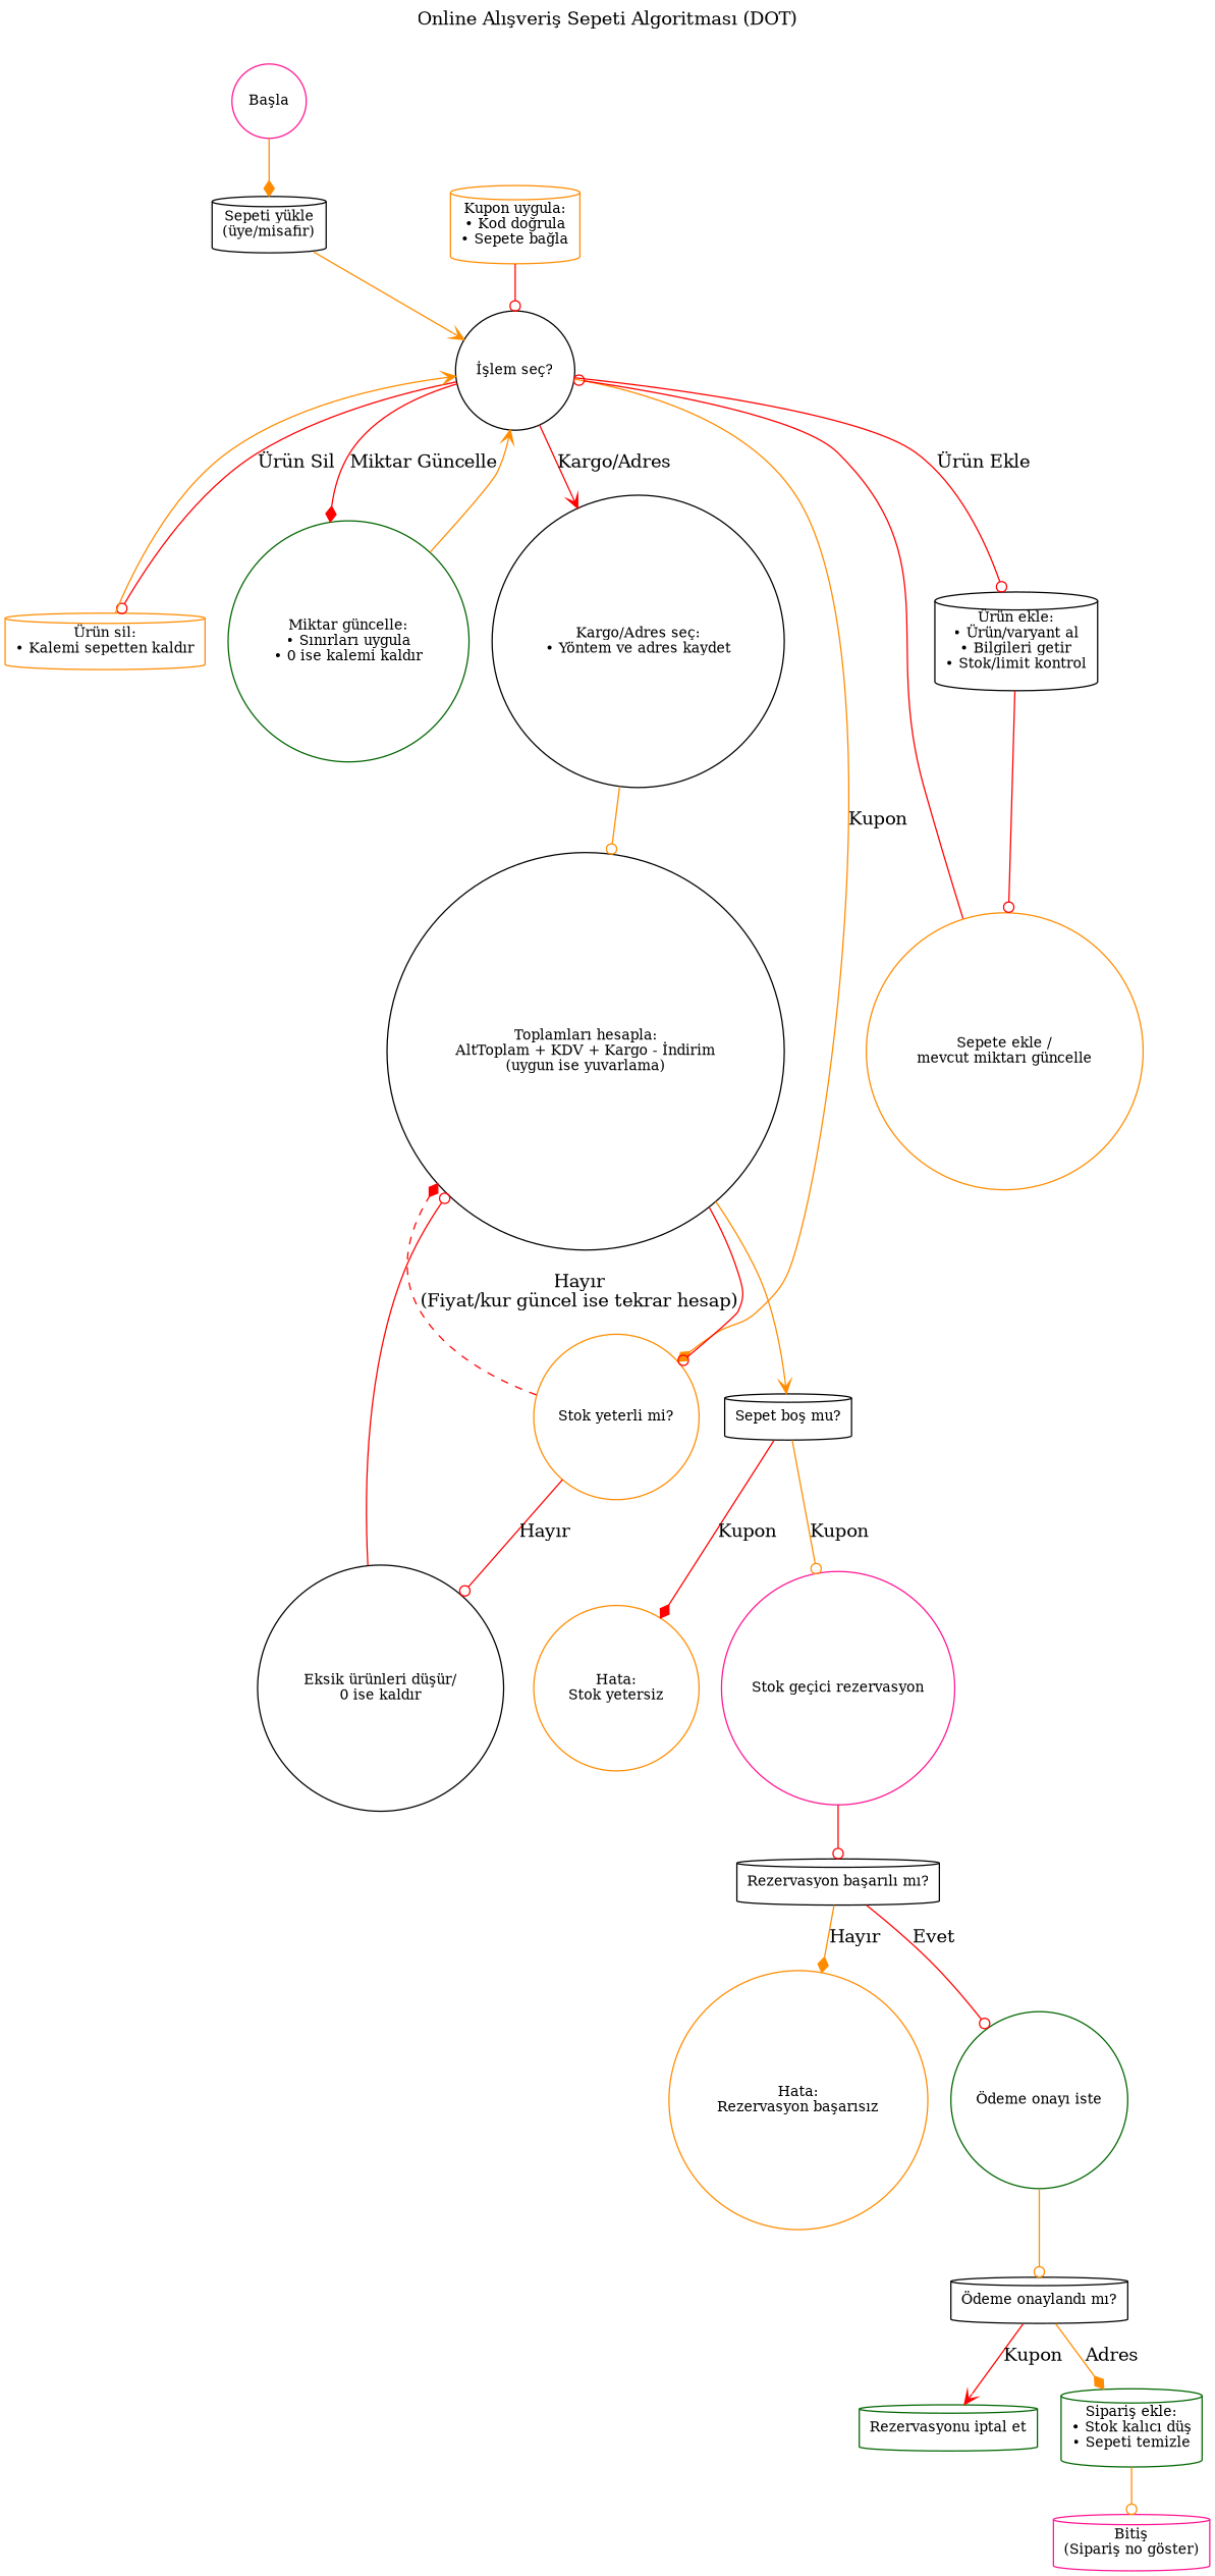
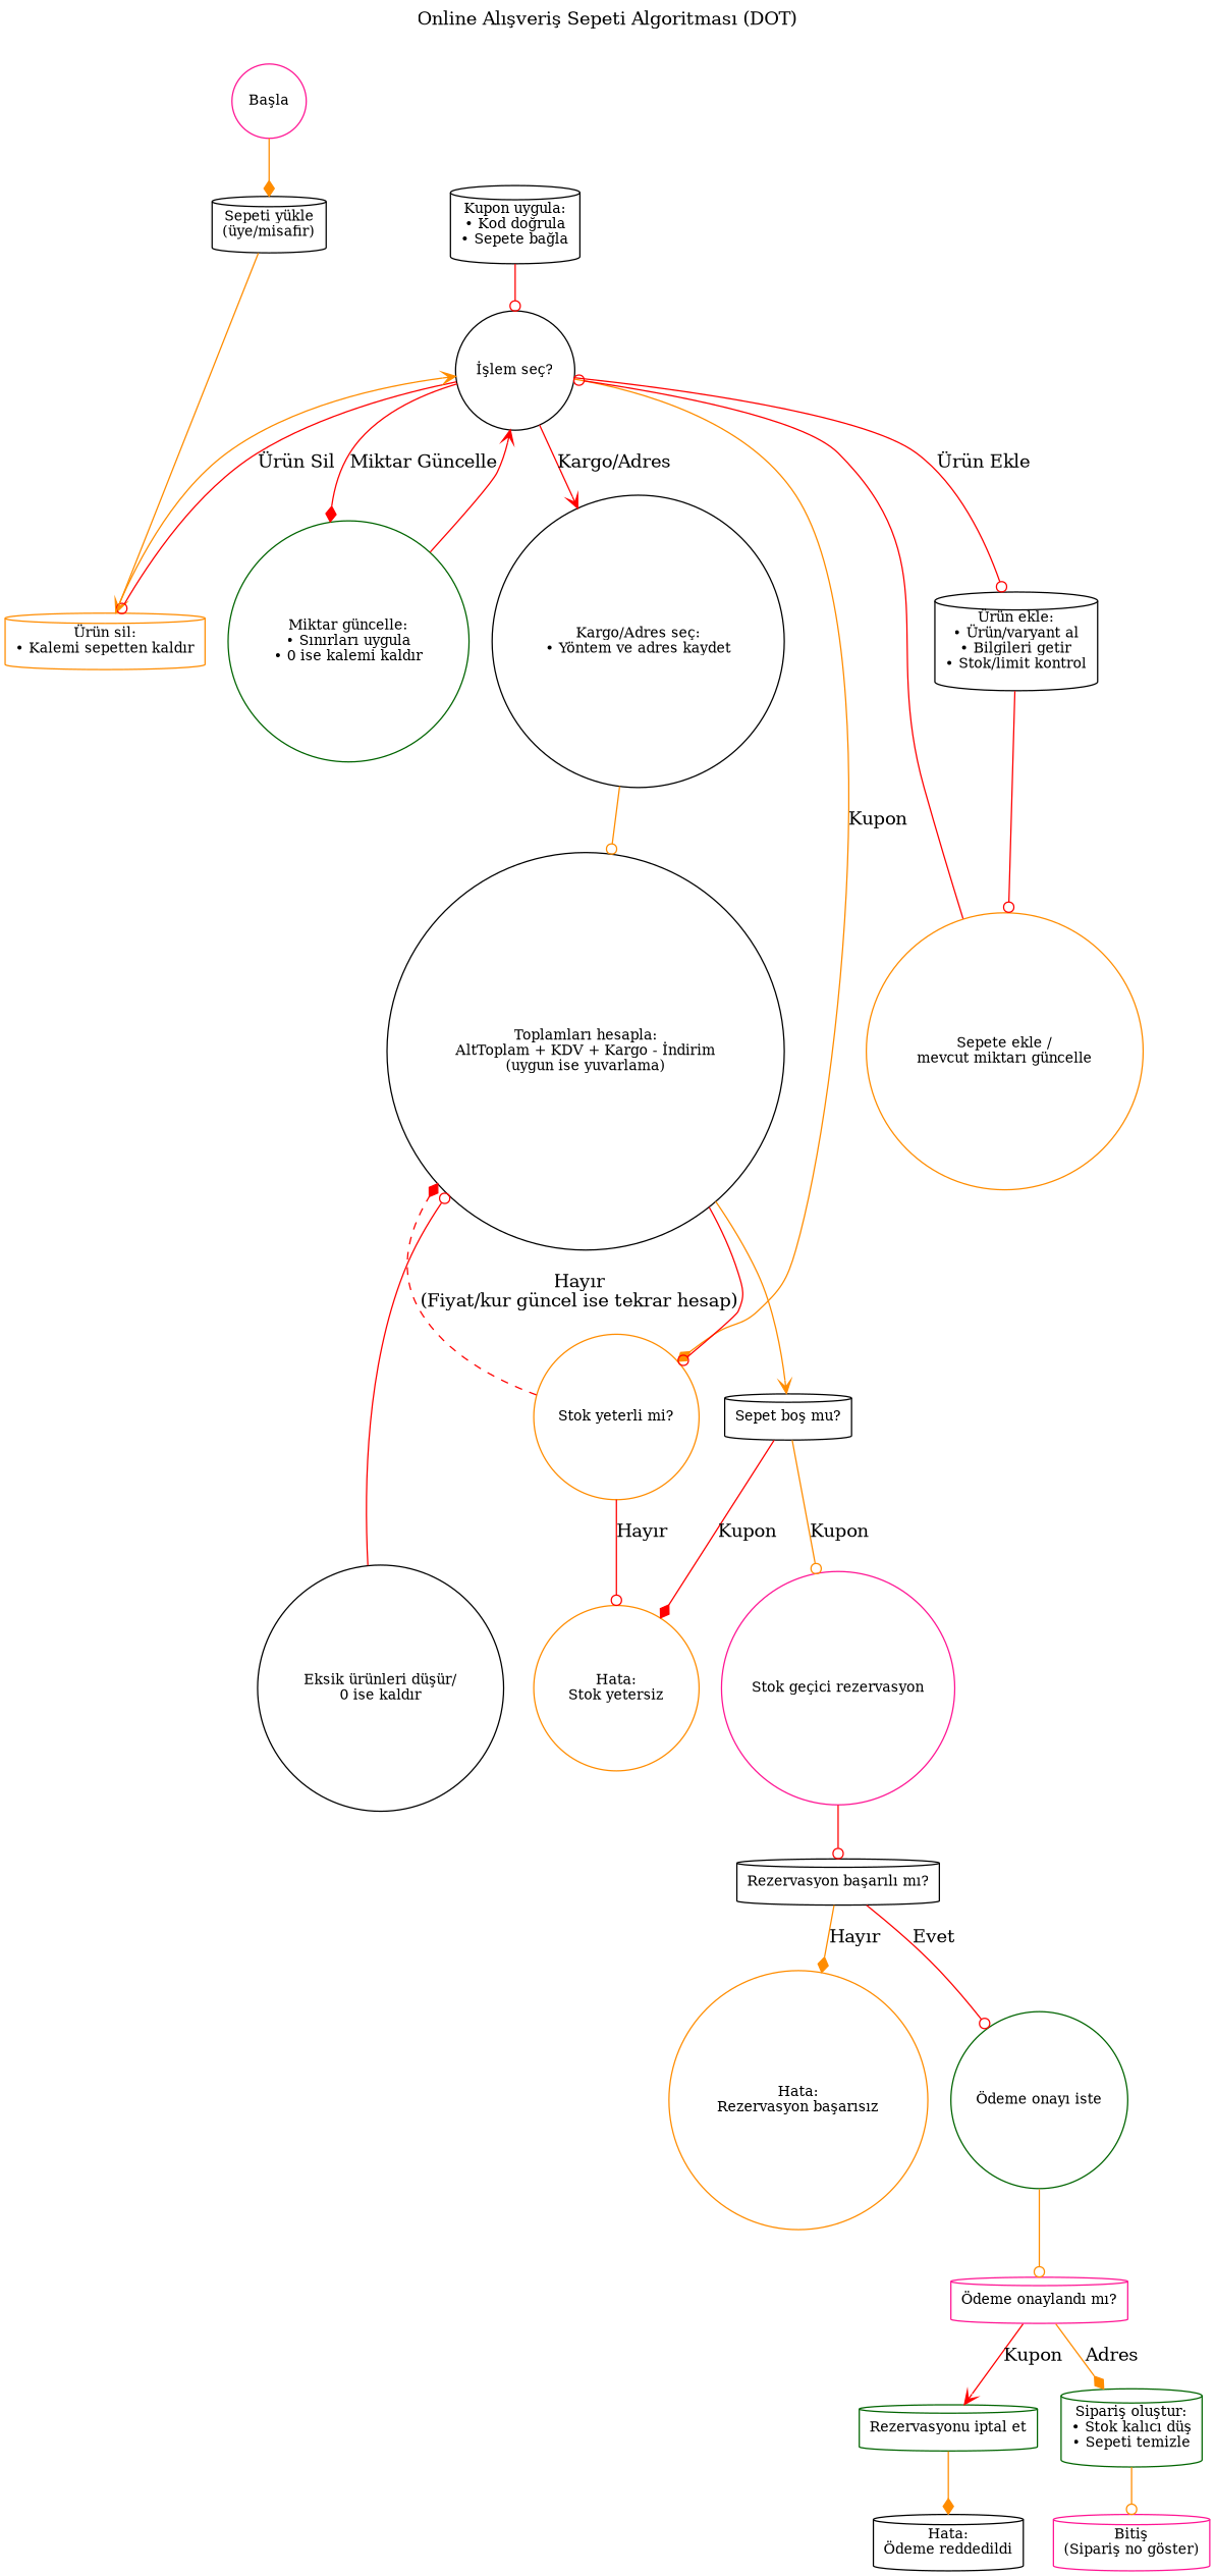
  digraph {
    label="Online Alışveriş Sepeti Algoritması (DOT)"
    labelloc=t
    rankdir=TB
    node [color=black fontsize=11 shape=circle style=rounded]
    edge [arrowhead=odot color=red]
    n1 [color=deeppink label="Başla"]
    n2 [label="Sepeti yükle\n(üye/misafir)" shape=cylinder]
    n3 [label="İşlem seç?"]
    n4 [label="Ürün ekle:\n• Ürün/varyant al\n• Bilgileri getir\n• Stok/limit kontrol" shape=cylinder]
    n5 [color=darkorange label="Ürün sil:\n• Kalemi sepetten kaldır" shape=cylinder]
    n6 [color=darkgreen label="Miktar güncelle:\n• Sınırları uygula\n• 0 ise kalemi kaldır"]
    n7 [label="Kargo/Adres seç:\n• Yöntem ve adres kaydet"]
    n8 [color=darkorange label="Stok yeterli mi?"]
    n9 [color=darkorange label="Sepete ekle /\nmevcut miktarı güncelle"]
-   n10 [color=darkorange label="Kupon uygula:\n• Kod doğrula\n• Sepete bağla" shape=cylinder]
+   n10 [label="Kupon uygula:\n• Kod doğrula\n• Sepete bağla" shape=cylinder]
    n11 [label="Toplamları hesapla:\nAltToplam + KDV + Kargo - İndirim\n(uygun ise yuvarlama)"]
    n12 [label="Sepet boş mu?" shape=cylinder]
    n13 [label="Eksik ürünleri düşür/\n0 ise kaldır"]
    n14 [color=darkorange label="Hata:\nStok yetersiz"]
    n15 [color=deeppink label="Stok geçici rezervasyon"]
    n16 [label="Rezervasyon başarılı mı?" shape=cylinder]
    n17 [color=darkorange label="Hata:\nRezervasyon başarısız"]
    n18 [color=darkgreen label="Ödeme onayı iste"]
-   n19 [label="Ödeme onaylandı mı?" shape=cylinder]
+   n19 [color=deeppink label="Ödeme onaylandı mı?" shape=cylinder]
    n20 [color=darkgreen label="Rezervasyonu iptal et" shape=cylinder]
-   n21 [color=darkgreen label="Sipariş ekle:\n• Stok kalıcı düş\n• Sepeti temizle" shape=cylinder]
+   n21 [color=darkgreen label="Sipariş oluştur:\n• Stok kalıcı düş\n• Sepeti temizle" shape=cylinder]
+   n22 [label="Hata:\nÖdeme reddedildi" shape=cylinder]
    n23 [color=deeppink label="Bitiş\n(Sipariş no göster)" shape=cylinder]
    n1 -> n2 [arrowhead=diamond color=darkorange]
-   n2 -> n3 [arrowhead=vee color=darkorange]
+   n2 -> n5 [arrowhead=vee color=darkorange]
    n3 -> n4 [label="Ürün Ekle"]
    n3 -> n5 [label="Ürün Sil"]
    n3 -> n6 [arrowhead=diamond label="Miktar Güncelle"]
    n3 -> n7 [arrowhead=vee label="Kargo/Adres"]
    n3 -> n8 [arrowhead=diamond color=darkorange label=Kupon]
    n4 -> n9
    n5 -> n3 [arrowhead=vee color=darkorange]
-   n6 -> n3 [arrowhead=vee color=darkorange]
+   n6 -> n3 [arrowhead=vee]
    n7 -> n11 [color=darkorange]
    n8 -> n11 [arrowhead=diamond label="Hayır\n(Fiyat/kur güncel ise tekrar hesap)" style=dashed]
-   n8 -> n13 [label="Hayır"]
+   n8 -> n14 [label="Hayır"]
    n9 -> n3
    n10 -> n3
    n11 -> n8
    n11 -> n12 [arrowhead=vee color=darkorange]
    n12 -> n14 [arrowhead=diamond label=Kupon]
    n12 -> n15 [color=darkorange label=Kupon]
    n13 -> n11
    n15 -> n16
    n16 -> n17 [arrowhead=diamond color=darkorange label="Hayır"]
    n16 -> n18 [label=Evet]
    n18 -> n19 [color=darkorange]
    n19 -> n20 [arrowhead=vee label=Kupon]
    n19 -> n21 [arrowhead=diamond color=darkorange label=Adres]
+   n20 -> n22 [arrowhead=diamond color=darkorange]
    n21 -> n23 [color=darkorange]
  }
